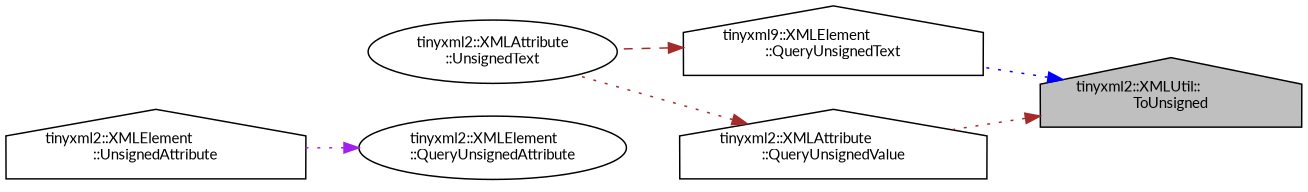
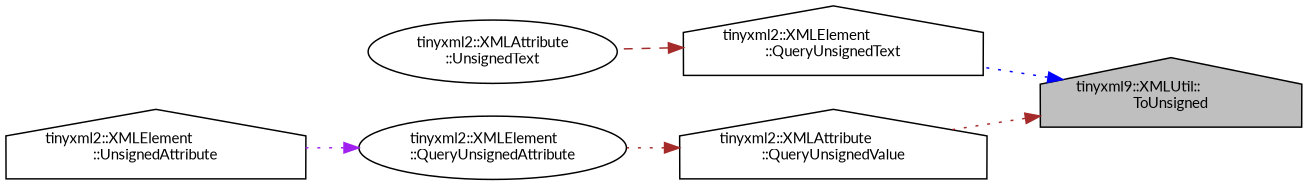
  digraph {
    fontname=Lato
    rankdir=RL
    node [color=black fillcolor=white fontname=Lato fontsize=10 shape=house style=filled]
    edge [color=brown dir=back fontname=Lato fontsize=10 labelfontname=Helvetica labelfontsize=10 style=dotted]
-   n1 [fillcolor=grey75 fontcolor=black height=0.2 label="tinyxml2::XMLUtil::\lToUnsigned" width=0.4]
-   n2 [height=0.2 label="tinyxml9::XMLElement\l::QueryUnsignedText" width=0.4]
+   n1 [fillcolor=grey75 fontcolor=black height=0.2 label="tinyxml9::XMLUtil::\lToUnsigned" width=0.4]
+   n2 [height=0.2 label="tinyxml2::XMLElement\l::QueryUnsignedText" width=0.4]
    n3 [height=0.2 label="tinyxml2::XMLAttribute\l::QueryUnsignedValue" width=0.4]
    n4 [height=0.2 label="tinyxml2::XMLAttribute\l::UnsignedText" shape=ellipse width=0.4]
    n5 [height=0.2 label="tinyxml2::XMLElement\l::QueryUnsignedAttribute" shape=ellipse width=0.4]
    n6 [height=0.2 label="tinyxml2::XMLElement\l::UnsignedAttribute" width=0.4]
    n1 -> n2 [color=blue]
    n1 -> n3
    n2 -> n4 [style=dashed]
-   n3 -> n4
+   n3 -> n5
    n5 -> n6 [color=purple]
  }
